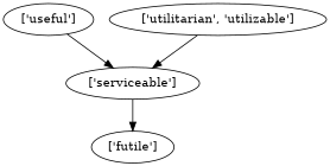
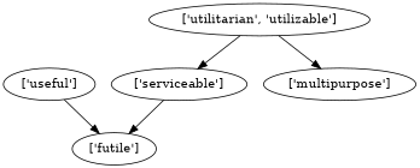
  strict digraph {
    "['serviceable']"
    "['futile']"
    "['useful']"
    "['utilitarian', 'utilizable']"
+   "['multipurpose']"
    "['serviceable']" -> "['futile']"
-   "['useful']" -> "['serviceable']"
+   "['useful']" -> "['futile']"
    "['utilitarian', 'utilizable']" -> "['serviceable']"
+   "['utilitarian', 'utilizable']" -> "['multipurpose']"
  }
